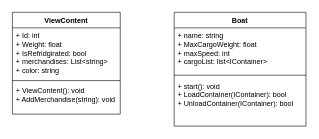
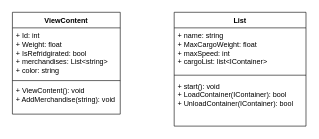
  <mxCell id="0" />
  <mxCell id="1" parent="0" />
  <mxCell id="2" value="ViewContent" style="swimlane;fontStyle=1;align=center;verticalAlign=top;childLayout=stackLayout;horizontal=1;startSize=26;horizontalStack=0;resizeParent=1;resizeParentMax=0;resizeLast=0;collapsible=1;marginBottom=0;whiteSpace=wrap;html=1;" vertex="1" parent="1"><mxGeometry x="20" y="20" width="180" height="170" as="geometry" /></mxCell>
  <mxCell id="3" value="+ Id: int&lt;div&gt;+ Weight: float&lt;/div&gt;&lt;div&gt;+ IsRefridgirated: bool&lt;/div&gt;&lt;div&gt;+ merchandises: List&amp;lt;string&amp;gt;&lt;/div&gt;&lt;div&gt;+ color: string&lt;/div&gt;" style="text;strokeColor=none;fillColor=none;align=left;verticalAlign=top;spacingLeft=4;spacingRight=4;overflow=hidden;rotatable=0;points=[[0,0.5],[1,0.5]];portConstraint=eastwest;whiteSpace=wrap;html=1;" vertex="1" parent="2"><mxGeometry y="26" width="180" height="84" as="geometry" /></mxCell>
  <mxCell id="4" value="" style="line;strokeWidth=1;fillColor=none;align=left;verticalAlign=middle;spacingTop=-1;spacingLeft=3;spacingRight=3;rotatable=0;labelPosition=right;points=[];portConstraint=eastwest;strokeColor=inherit;" vertex="1" parent="2"><mxGeometry y="110" width="180" height="8" as="geometry" /></mxCell>
  <mxCell id="5" value="+ ViewContent(): void&lt;div&gt;+ AddMerchandise(string): void&lt;/div&gt;" style="text;strokeColor=none;fillColor=none;align=left;verticalAlign=top;spacingLeft=4;spacingRight=4;overflow=hidden;rotatable=0;points=[[0,0.5],[1,0.5]];portConstraint=eastwest;whiteSpace=wrap;html=1;" vertex="1" parent="2"><mxGeometry y="118" width="180" height="52" as="geometry" /></mxCell>
- <mxCell id="6" value="Boat" style="swimlane;fontStyle=1;align=center;verticalAlign=top;childLayout=stackLayout;horizontal=1;startSize=26;horizontalStack=0;resizeParent=1;resizeParentMax=0;resizeLast=0;collapsible=1;marginBottom=0;whiteSpace=wrap;html=1;" vertex="1" parent="1"><mxGeometry x="290" y="20" width="220" height="190" as="geometry" /></mxCell>
+ <mxCell id="6" value="List" style="swimlane;fontStyle=1;align=center;verticalAlign=top;childLayout=stackLayout;horizontal=1;startSize=26;horizontalStack=0;resizeParent=1;resizeParentMax=0;resizeLast=0;collapsible=1;marginBottom=0;whiteSpace=wrap;html=1;" vertex="1" parent="1"><mxGeometry x="290" y="20" width="220" height="190" as="geometry" /></mxCell>
  <mxCell id="7" value="+ name: string&lt;div&gt;+ MaxCargoWeight: float&lt;/div&gt;&lt;div&gt;+ maxSpeed: int&lt;/div&gt;&lt;div&gt;+ cargoList: list&amp;lt;IContainer&amp;gt;&lt;/div&gt;&lt;div&gt;&lt;br&gt;&lt;/div&gt;" style="text;strokeColor=none;fillColor=none;align=left;verticalAlign=top;spacingLeft=4;spacingRight=4;overflow=hidden;rotatable=0;points=[[0,0.5],[1,0.5]];portConstraint=eastwest;whiteSpace=wrap;html=1;" vertex="1" parent="6"><mxGeometry y="26" width="220" height="74" as="geometry" /></mxCell>
  <mxCell id="8" value="" style="line;strokeWidth=1;fillColor=none;align=left;verticalAlign=middle;spacingTop=-1;spacingLeft=3;spacingRight=3;rotatable=0;labelPosition=right;points=[];portConstraint=eastwest;strokeColor=inherit;" vertex="1" parent="6"><mxGeometry y="100" width="220" height="10" as="geometry" /></mxCell>
  <mxCell id="9" value="+ start(): void&lt;div&gt;+ LoadContainer(IContainer): bool&lt;/div&gt;&lt;div&gt;+ UnloadContainer(IContainer): bool&lt;/div&gt;" style="text;strokeColor=none;fillColor=none;align=left;verticalAlign=top;spacingLeft=4;spacingRight=4;overflow=hidden;rotatable=0;points=[[0,0.5],[1,0.5]];portConstraint=eastwest;whiteSpace=wrap;html=1;" vertex="1" parent="6"><mxGeometry y="110" width="220" height="80" as="geometry" /></mxCell>
